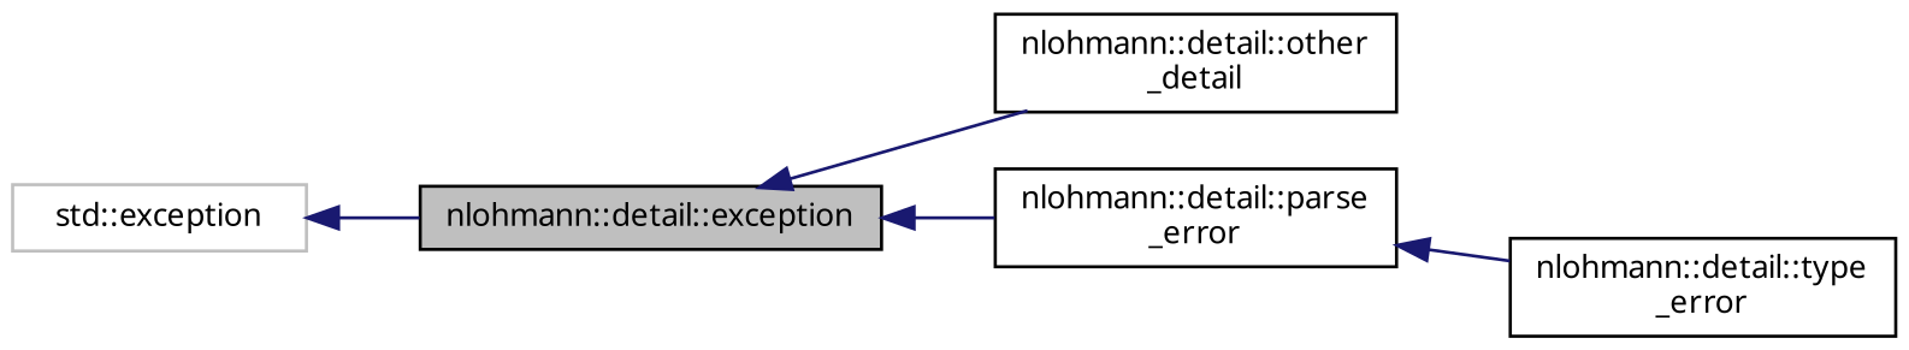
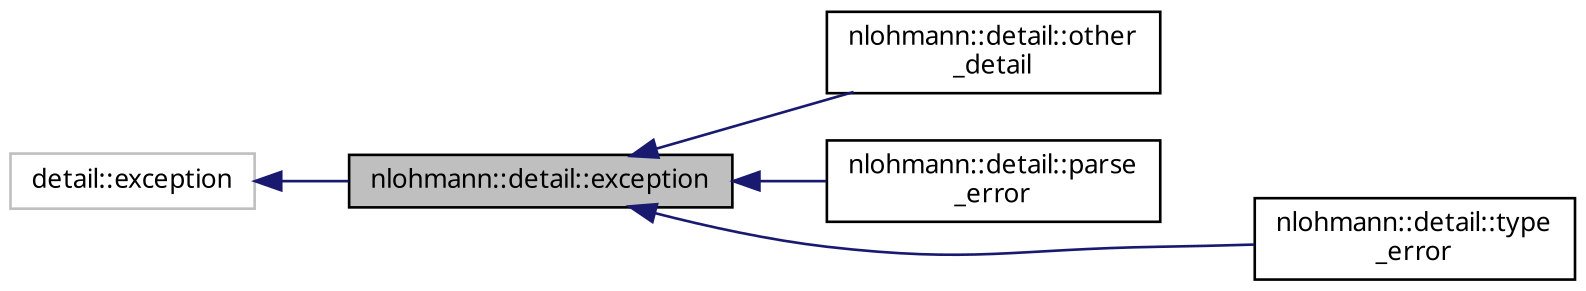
  digraph {
    fontname="Noto Sans"
    rankdir=LR
    node [color=black fillcolor=white fontname="Noto Sans" fontsize=10 shape=record style=filled]
    edge [color=midnightblue dir=back fontname="Noto Sans" fontsize=10 labelfontname=Helvetica labelfontsize=10 style=solid]
    n1 [fillcolor=grey75 fontcolor=black height=0.2 label="nlohmann::detail::exception" width=0.4]
    n2 [height=0.2 label="nlohmann::detail::other\l_detail" width=0.4]
    n3 [height=0.2 label="nlohmann::detail::parse\l_error" width=0.4]
    n4 [height=0.2 label="nlohmann::detail::type\l_error" width=0.4]
-   n5 [color=grey75 height=0.2 label="std::exception" width=0.4]
+   n5 [color=grey75 height=0.2 label="detail::exception" width=0.4]
    n1 -> n2
    n1 -> n3
-   n3 -> n4
+   n1 -> n4
    n5 -> n1
  }
